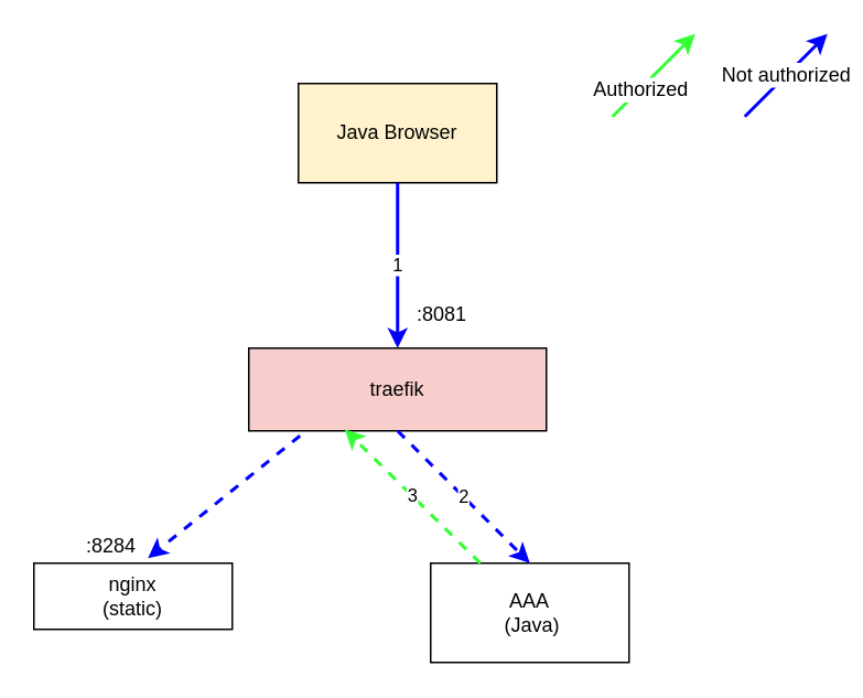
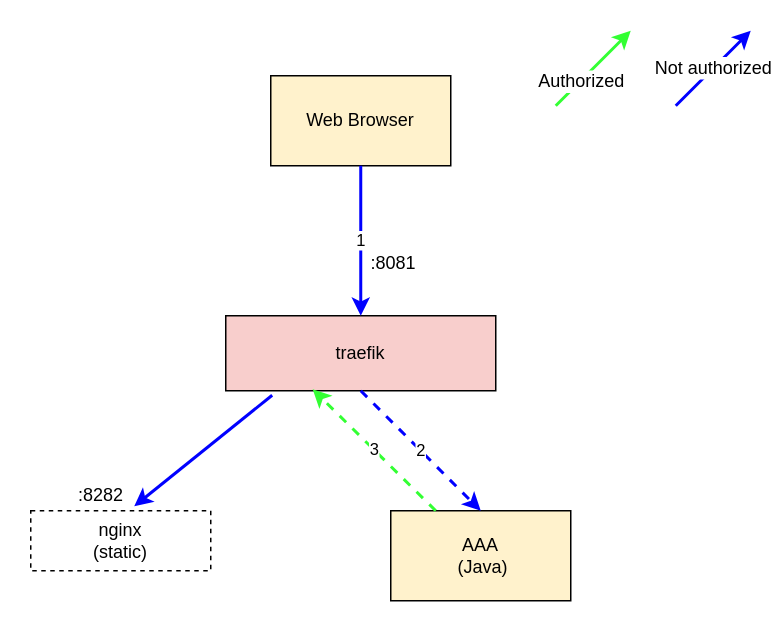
  <mxCell id="0" />
  <mxCell id="1" parent="0" />
- <mxCell id="2" value="Java Browser" style="rounded=0;whiteSpace=wrap;html=1;fillColor=#FFF2CC;" parent="1" vertex="1"><mxGeometry x="180" y="50" width="120" height="60" as="geometry" /></mxCell>
- <mxCell id="3" value="&lt;div&gt;AAA&lt;/div&gt;&amp;nbsp;(Java)" style="rounded=0;whiteSpace=wrap;html=1;fillColor=#FFFFFF;" parent="1" vertex="1"><mxGeometry x="260" y="340" width="120" height="60" as="geometry" /></mxCell>
+ <mxCell id="2" value="Web Browser" style="rounded=0;whiteSpace=wrap;html=1;fillColor=#FFF2CC;" parent="1" vertex="1"><mxGeometry x="180" y="50" width="120" height="60" as="geometry" /></mxCell>
+ <mxCell id="3" value="&lt;div&gt;AAA&lt;/div&gt;&amp;nbsp;(Java)" style="rounded=0;whiteSpace=wrap;html=1;fillColor=#fff2cc;" parent="1" vertex="1"><mxGeometry x="260" y="340" width="120" height="60" as="geometry" /></mxCell>
  <mxCell id="4" value="&lt;div&gt;traefik&lt;/div&gt;" style="rounded=0;whiteSpace=wrap;html=1;fillColor=#f8cecc;" parent="1" vertex="1"><mxGeometry x="150" y="210" width="180" height="50" as="geometry" /></mxCell>
- <mxCell id="5" value=":8284" style="text;html=1;resizable=0;points=[];autosize=1;align=left;verticalAlign=top;spacingTop=-4;" parent="1" vertex="1"><mxGeometry x="50" y="320" width="50" height="20" as="geometry" /></mxCell>
+ <mxCell id="5" value=":8282" style="text;html=1;resizable=0;points=[];autosize=1;align=left;verticalAlign=top;spacingTop=-4;" parent="1" vertex="1"><mxGeometry x="50" y="320" width="50" height="20" as="geometry" /></mxCell>
  <mxCell id="6" value="3" style="endArrow=classic;html=1;exitX=0.25;exitY=0;exitDx=0;exitDy=0;strokeColor=#33FF33;strokeWidth=2;entryX=0.322;entryY=0.98;entryDx=0;entryDy=0;entryPerimeter=0;fillColor=#d5e8d4;dashed=1;" parent="1" source="3" target="4" edge="1"><mxGeometry width="50" height="50" relative="1" as="geometry"><mxPoint x="180" y="370" as="sourcePoint" /><mxPoint x="130" y="410" as="targetPoint" /></mxGeometry></mxCell>
  <mxCell id="7" value="2" style="endArrow=classic;html=1;entryX=0.5;entryY=0;entryDx=0;entryDy=0;strokeWidth=2;strokeColor=#0000FF;dashed=1;" parent="1" target="3" edge="1"><mxGeometry width="50" height="50" relative="1" as="geometry"><mxPoint x="240" y="260" as="sourcePoint" /><mxPoint x="110" y="620" as="targetPoint" /></mxGeometry></mxCell>
  <mxCell id="8" value="" style="endArrow=classic;html=1;strokeColor=#33FF33;strokeWidth=2;fontColor=#000000;" parent="1" edge="1"><mxGeometry width="50" height="50" relative="1" as="geometry"><mxPoint x="370" y="70" as="sourcePoint" /><mxPoint x="420" y="20" as="targetPoint" /></mxGeometry></mxCell>
  <mxCell id="9" value="&lt;div&gt;Authorized&lt;/div&gt;" style="text;html=1;resizable=0;points=[];align=center;verticalAlign=middle;labelBackgroundColor=#ffffff;fontColor=#000000;" parent="8" vertex="1" connectable="0"><mxGeometry x="-0.36" relative="1" as="geometry"><mxPoint as="offset" /></mxGeometry></mxCell>
  <mxCell id="10" value="Not authorized" style="endArrow=classic;html=1;strokeColor=#0000FF;strokeWidth=2;fontColor=#000000;fontSize=12;" parent="1" edge="1"><mxGeometry width="50" height="50" relative="1" as="geometry"><mxPoint x="450" y="70" as="sourcePoint" /><mxPoint x="500" y="20" as="targetPoint" /></mxGeometry></mxCell>
- <mxCell id="11" value="&lt;div&gt;nginx&lt;/div&gt;&lt;div&gt;(static)&lt;br&gt;&lt;/div&gt;" style="rounded=0;whiteSpace=wrap;html=1;fillColor=#FFFFFF;" parent="1" vertex="1"><mxGeometry x="20" y="340" width="120" height="40" as="geometry" /></mxCell>
+ <mxCell id="11" value="&lt;div&gt;nginx&lt;/div&gt;&lt;div&gt;(static)&lt;br&gt;&lt;/div&gt;" style="rounded=0;whiteSpace=wrap;html=1;fillColor=#FFFFFF;dashed=1;" parent="1" vertex="1"><mxGeometry x="20" y="340" width="120" height="40" as="geometry" /></mxCell>
  <mxCell id="12" value="1" style="edgeStyle=orthogonalEdgeStyle;rounded=0;orthogonalLoop=1;jettySize=auto;html=1;exitX=0.5;exitY=1;exitDx=0;exitDy=0;strokeWidth=2;strokeColor=#0000FF;entryX=0.5;entryY=0;entryDx=0;entryDy=0;" parent="1" source="2" target="4" edge="1"><mxGeometry relative="1" as="geometry"><mxPoint x="239.5" y="190" as="targetPoint" /><Array as="points" /><mxPoint x="239.5" y="110" as="sourcePoint" /></mxGeometry></mxCell>
- <mxCell id="13" value="&lt;div&gt;:8081&lt;/div&gt;" style="text;html=1;resizable=0;points=[];autosize=1;align=left;verticalAlign=top;spacingTop=-4;" parent="1" vertex="1"><mxGeometry x="250" y="180" width="50" height="20" as="geometry" /></mxCell>
- <mxCell id="14" value="" style="endArrow=classic;html=1;strokeColor=#0000FF;strokeWidth=2;fontColor=#000000;fontSize=12;exitX=0.172;exitY=1.06;exitDx=0;exitDy=0;exitPerimeter=0;entryX=0.575;entryY=-0.075;entryDx=0;entryDy=0;entryPerimeter=0;dashed=1;" parent="1" source="4" target="11" edge="1"><mxGeometry x="1" y="50" width="50" height="50" relative="1" as="geometry"><mxPoint x="20" y="200" as="sourcePoint" /><mxPoint x="70" y="150" as="targetPoint" /><mxPoint x="5" y="-4" as="offset" /></mxGeometry></mxCell>
+ <mxCell id="13" value="&lt;div&gt;:8081&lt;/div&gt;" style="text;html=1;resizable=0;points=[];autosize=1;align=left;verticalAlign=top;spacingTop=-4;" parent="1" vertex="1"><mxGeometry x="245" y="165" width="50" height="20" as="geometry" /></mxCell>
+ <mxCell id="14" value="" style="endArrow=classic;html=1;strokeColor=#0000FF;strokeWidth=2;fontColor=#000000;fontSize=12;exitX=0.172;exitY=1.06;exitDx=0;exitDy=0;exitPerimeter=0;entryX=0.575;entryY=-0.075;entryDx=0;entryDy=0;entryPerimeter=0;" parent="1" source="4" target="11" edge="1"><mxGeometry x="1" y="50" width="50" height="50" relative="1" as="geometry"><mxPoint x="20" y="200" as="sourcePoint" /><mxPoint x="70" y="150" as="targetPoint" /><mxPoint x="5" y="-4" as="offset" /></mxGeometry></mxCell>
